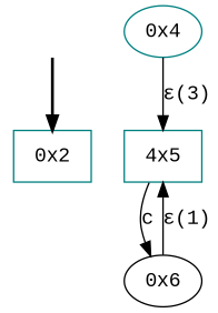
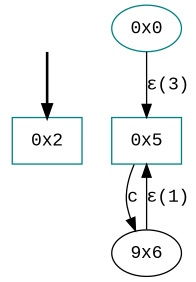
  digraph {
    fontname="Liberation Mono"
    node [fontname="Liberation Mono" color=teal shape=box]
    edge [fontname="Liberation Mono"]
    fake [style=invisible color="" shape=""]
    "0x2" [root=true]
-   "0x5" [label="4x5"]
-   "0x4" [shape=ellipse]
-   "0x6" [color=black shape=ellipse]
+   "0x5"
+   "0x4" [shape=ellipse label="0x0"]
+   "0x6" [color=black shape=ellipse label="9x6"]
    fake -> "0x2" [style=bold]
    "0x5" -> "0x6" [label=c]
    "0x4" -> "0x5" [label="ε(3)"]
    "0x6" -> "0x5" [label="ε(1)"]
  }
